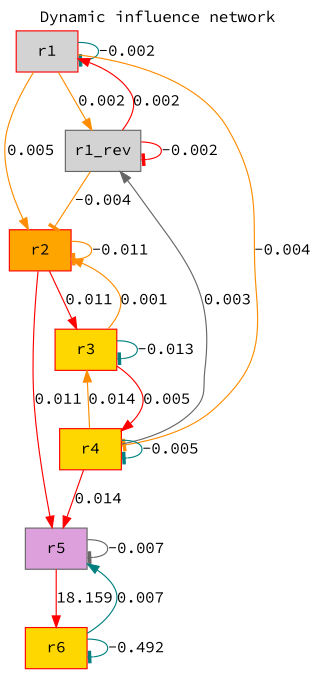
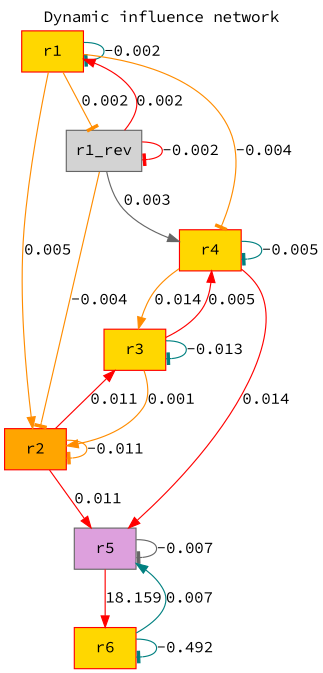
  digraph {
    fontname="Source Code Pro"
    label="Dynamic influence network"
    labelloc=t
    node [color=red fillcolor=gold fontname="Source Code Pro" shape=box style=filled]
    edge [arrowhead=normal color=darkorange fontname="Source Code Pro" weight=0]
-   r1 [fillcolor=lightgrey]
+   r1
    r1_rev [color=gray40 fillcolor=lightgrey]
    r2 [fillcolor=orange]
    r4
    r3
    r5 [color=gray40 fillcolor=plum]
    r6
    r1 -> r1 [arrowhead=tee color=teal label=-0.002]
-   r1 -> r1_rev [label=0.002]
+   r1 -> r1_rev [arrowhead=tee label=0.002]
    r1 -> r2 [label=0.005]
    r1 -> r4 [arrowhead=tee label=-0.004]
    r1_rev -> r1 [color=red label=0.002]
    r1_rev -> r1_rev [arrowhead=tee color=red label=-0.002]
    r1_rev -> r2 [arrowhead=tee label=-0.004]
-   r4 -> r1_rev [color=gray40 label=0.003]
+   r1_rev -> r4 [color=gray40 label=0.003]
    r2 -> r2 [arrowhead=tee label=-0.011]
    r2 -> r3 [color=red label=0.011]
    r2 -> r5 [color=red label=0.011]
    r4 -> r4 [arrowhead=tee color=teal label=-0.005]
    r4 -> r3 [label=0.014]
    r4 -> r5 [color=red label=0.014]
    r3 -> r2 [label=0.001]
    r3 -> r4 [color=red label=0.005]
    r3 -> r3 [arrowhead=tee color=teal label=-0.013]
    r5 -> r5 [arrowhead=tee color=gray40 label=-0.007]
    r5 -> r6 [color=red label=18.159 weight=18]
    r6 -> r5 [color=teal label=0.007]
    r6 -> r6 [arrowhead=tee color=teal label=-0.492]
  }
